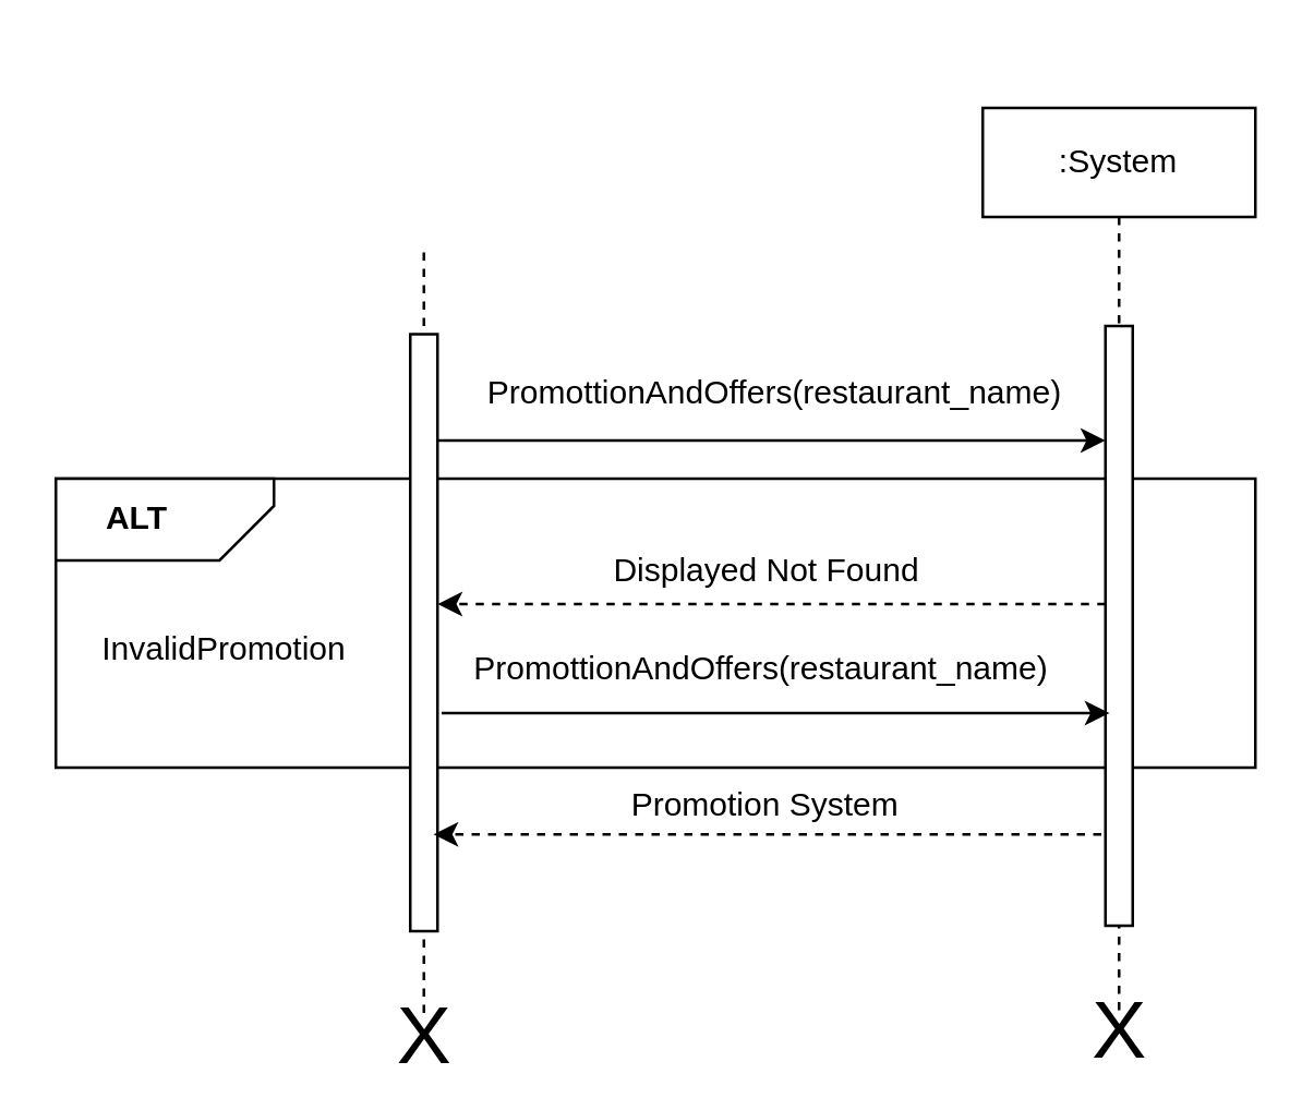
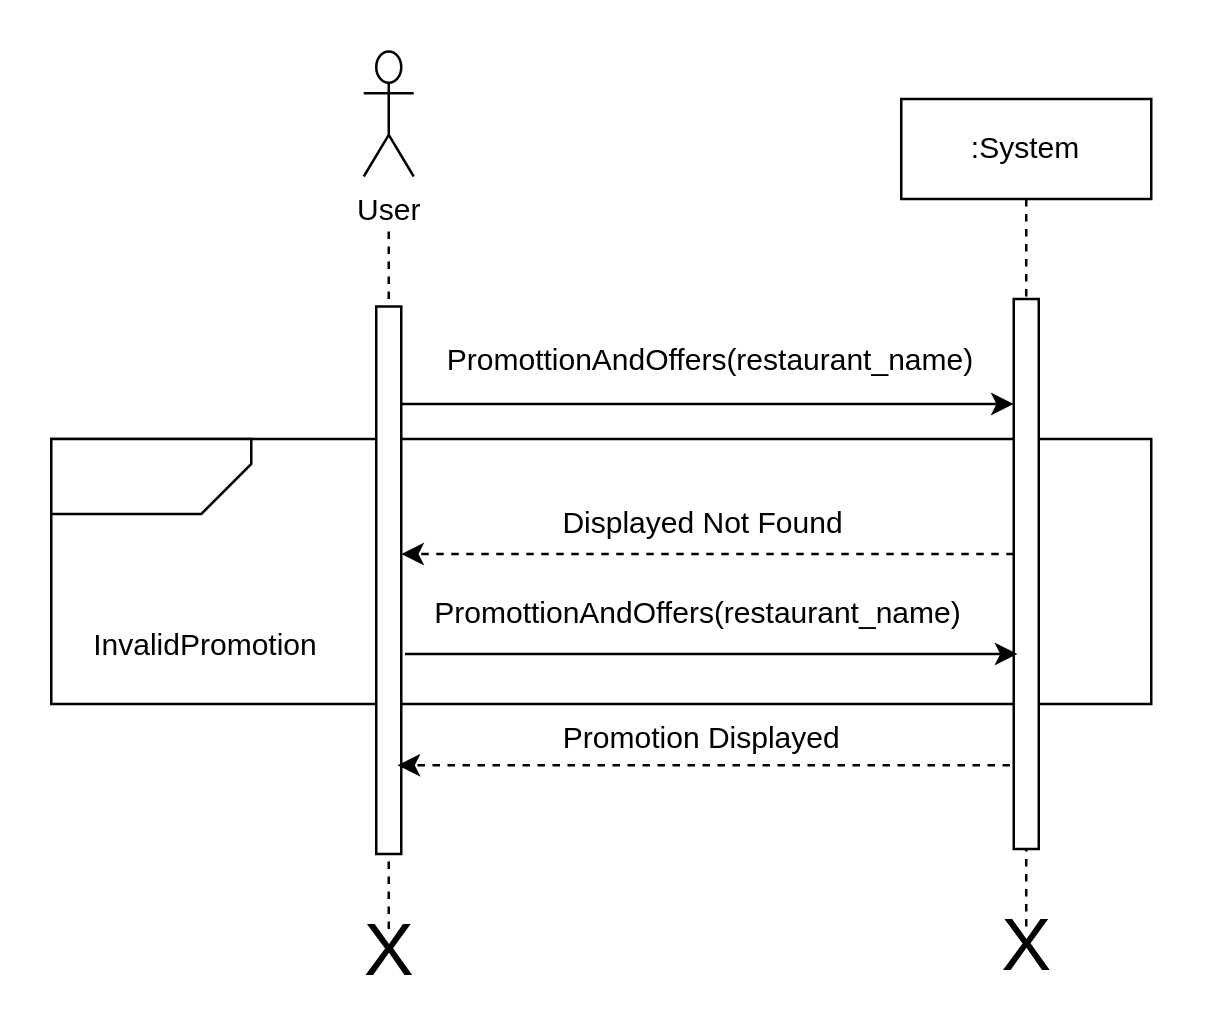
  <mxCell id="0" />
  <mxCell id="1" parent="0" />
  <mxCell id="2" value="" style="endArrow=none;dashed=1;html=1;rounded=0;" edge="1" parent="1"><mxGeometry width="50" height="50" relative="1" as="geometry"><mxPoint x="155" y="371" as="sourcePoint" /><mxPoint x="155" y="91" as="targetPoint" /></mxGeometry></mxCell>
  <mxCell id="3" value="" style="rounded=0;whiteSpace=wrap;html=1;imageHeight=29;" vertex="1" parent="1"><mxGeometry x="20" y="175" width="440" height="106" as="geometry" /></mxCell>
  <mxCell id="4" value=":System" style="shape=umlLifeline;perimeter=lifelinePerimeter;whiteSpace=wrap;html=1;container=0;dropTarget=0;collapsible=0;recursiveResize=0;outlineConnect=0;portConstraint=eastwest;newEdgeStyle={&quot;edgeStyle&quot;:&quot;elbowEdgeStyle&quot;,&quot;elbow&quot;:&quot;vertical&quot;,&quot;curved&quot;:0,&quot;rounded&quot;:0};" vertex="1" parent="1"><mxGeometry x="360" y="39" width="100" height="332" as="geometry" /></mxCell>
  <mxCell id="5" value="" style="html=1;points=[];perimeter=orthogonalPerimeter;outlineConnect=0;targetShapes=umlLifeline;portConstraint=eastwest;newEdgeStyle={&quot;edgeStyle&quot;:&quot;elbowEdgeStyle&quot;,&quot;elbow&quot;:&quot;vertical&quot;,&quot;curved&quot;:0,&quot;rounded&quot;:0};" vertex="1" parent="4"><mxGeometry x="45" y="80" width="10" height="220" as="geometry" /></mxCell>
+ <mxCell id="6" value="User" style="shape=umlActor;verticalLabelPosition=bottom;verticalAlign=top;html=1;outlineConnect=0;" vertex="1" parent="1"><mxGeometry x="145" y="20" width="20" height="50" as="geometry" /></mxCell>
  <mxCell id="7" value="" style="html=1;points=[];perimeter=orthogonalPerimeter;outlineConnect=0;targetShapes=umlLifeline;portConstraint=eastwest;newEdgeStyle={&quot;edgeStyle&quot;:&quot;elbowEdgeStyle&quot;,&quot;elbow&quot;:&quot;vertical&quot;,&quot;curved&quot;:0,&quot;rounded&quot;:0};" vertex="1" parent="1"><mxGeometry x="150" y="122" width="10" height="219" as="geometry" /></mxCell>
  <mxCell id="8" value="" style="endArrow=classic;html=1;rounded=0;" edge="1" parent="1" target="5"><mxGeometry width="50" height="50" relative="1" as="geometry"><mxPoint x="160" y="161" as="sourcePoint" /><mxPoint x="320" y="161" as="targetPoint" /></mxGeometry></mxCell>
  <mxCell id="9" value="" style="html=1;labelBackgroundColor=#ffffff;startArrow=none;startFill=0;startSize=6;endArrow=classic;endFill=1;endSize=6;jettySize=auto;orthogonalLoop=1;strokeWidth=1;dashed=1;fontSize=14;rounded=0;" edge="1" parent="1"><mxGeometry width="60" height="60" relative="1" as="geometry"><mxPoint x="405" y="221" as="sourcePoint" /><mxPoint x="160" y="221" as="targetPoint" /></mxGeometry></mxCell>
  <mxCell id="10" value="PromottionAndOffers(restaurant_name)" style="text;strokeColor=none;align=center;fillColor=none;html=1;verticalAlign=middle;whiteSpace=wrap;rounded=0;" vertex="1" parent="1"><mxGeometry x="164" y="129" width="240" height="30" as="geometry" /></mxCell>
  <mxCell id="11" value="Displayed Not Found" style="text;strokeColor=none;align=center;fillColor=none;html=1;verticalAlign=middle;whiteSpace=wrap;rounded=0;" vertex="1" parent="1"><mxGeometry x="206" y="193.5" width="150" height="30" as="geometry" /></mxCell>
  <mxCell id="12" value="" style="verticalLabelPosition=bottom;verticalAlign=top;html=1;shape=card;whiteSpace=wrap;size=20;arcSize=12;rotation=-180;" vertex="1" parent="1"><mxGeometry x="20" y="175" width="80" height="30" as="geometry" /></mxCell>
- <mxCell id="13" value="&lt;b&gt;ALT&lt;/b&gt;" style="text;strokeColor=none;align=center;fillColor=none;html=1;verticalAlign=middle;whiteSpace=wrap;rounded=0;" vertex="1" parent="1"><mxGeometry x="20" y="175" width="60" height="30" as="geometry" /></mxCell>
- <mxCell id="14" value="InvalidPromotion" style="text;strokeColor=none;align=center;fillColor=none;html=1;verticalAlign=middle;whiteSpace=wrap;rounded=0;" vertex="1" parent="1"><mxGeometry x="28" y="223" width="108" height="30" as="geometry" /></mxCell>
+ <mxCell id="14" value="InvalidPromotion" style="text;strokeColor=none;align=center;fillColor=none;html=1;verticalAlign=middle;whiteSpace=wrap;rounded=0;" vertex="1" parent="1"><mxGeometry x="28" y="243" width="108" height="30" as="geometry" /></mxCell>
  <mxCell id="15" value="" style="html=1;labelBackgroundColor=#ffffff;startArrow=none;startFill=0;startSize=6;endArrow=classic;endFill=1;endSize=6;jettySize=auto;orthogonalLoop=1;strokeWidth=1;dashed=1;fontSize=14;rounded=0;" edge="1" parent="1"><mxGeometry width="60" height="60" relative="1" as="geometry"><mxPoint x="403.5" y="305.5" as="sourcePoint" /><mxPoint x="158.5" y="305.5" as="targetPoint" /></mxGeometry></mxCell>
- <mxCell id="16" value="Promotion System" style="text;strokeColor=none;align=center;fillColor=none;html=1;verticalAlign=middle;whiteSpace=wrap;rounded=0;" vertex="1" parent="1"><mxGeometry x="213.75" y="280" width="132.5" height="30" as="geometry" /></mxCell>
+ <mxCell id="16" value="Promotion Displayed" style="text;strokeColor=none;align=center;fillColor=none;html=1;verticalAlign=middle;whiteSpace=wrap;rounded=0;" vertex="1" parent="1"><mxGeometry x="213.75" y="280" width="132.5" height="30" as="geometry" /></mxCell>
  <mxCell id="17" value="&lt;font style=&quot;font-size: 30px;&quot;&gt;X&lt;/font&gt;" style="text;strokeColor=none;align=center;fillColor=none;html=1;verticalAlign=middle;whiteSpace=wrap;rounded=0;" vertex="1" parent="1"><mxGeometry x="142" y="374.01" width="27" height="10" as="geometry" /></mxCell>
  <mxCell id="18" value="&lt;font style=&quot;font-size: 30px;&quot;&gt;X&lt;/font&gt;" style="text;strokeColor=none;align=center;fillColor=none;html=1;verticalAlign=middle;whiteSpace=wrap;rounded=0;" vertex="1" parent="1"><mxGeometry x="397" y="372.29" width="27" height="10" as="geometry" /></mxCell>
  <mxCell id="19" value="PromottionAndOffers(restaurant_name)" style="text;strokeColor=none;align=center;fillColor=none;html=1;verticalAlign=middle;whiteSpace=wrap;rounded=0;" vertex="1" parent="1"><mxGeometry x="159" y="229.5" width="240" height="30" as="geometry" /></mxCell>
  <mxCell id="20" value="" style="endArrow=classic;html=1;rounded=0;" edge="1" parent="1"><mxGeometry width="50" height="50" relative="1" as="geometry"><mxPoint x="161.5" y="261" as="sourcePoint" /><mxPoint x="406.5" y="261" as="targetPoint" /></mxGeometry></mxCell>
